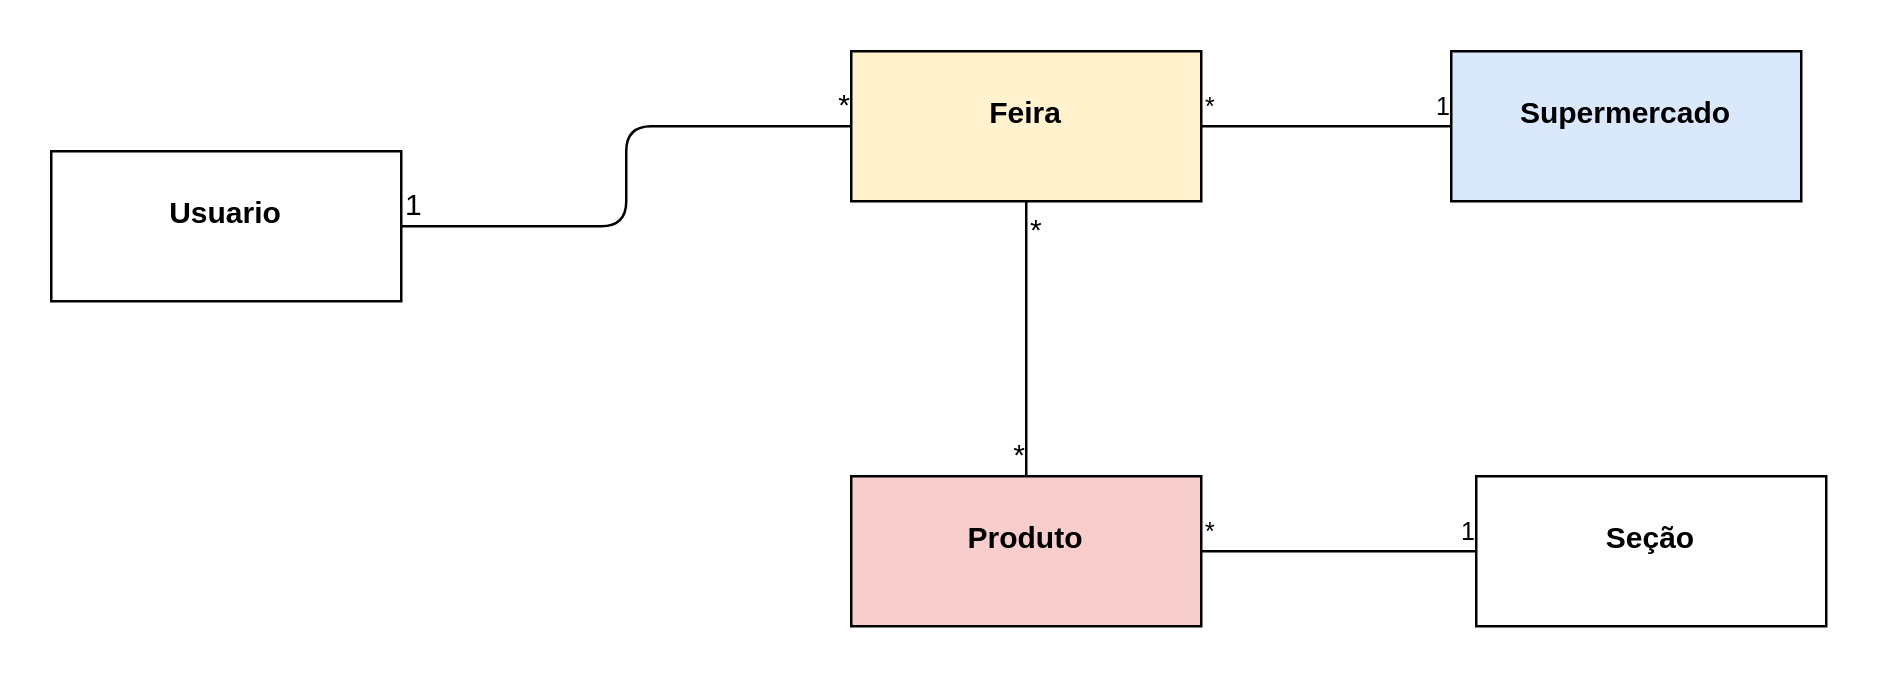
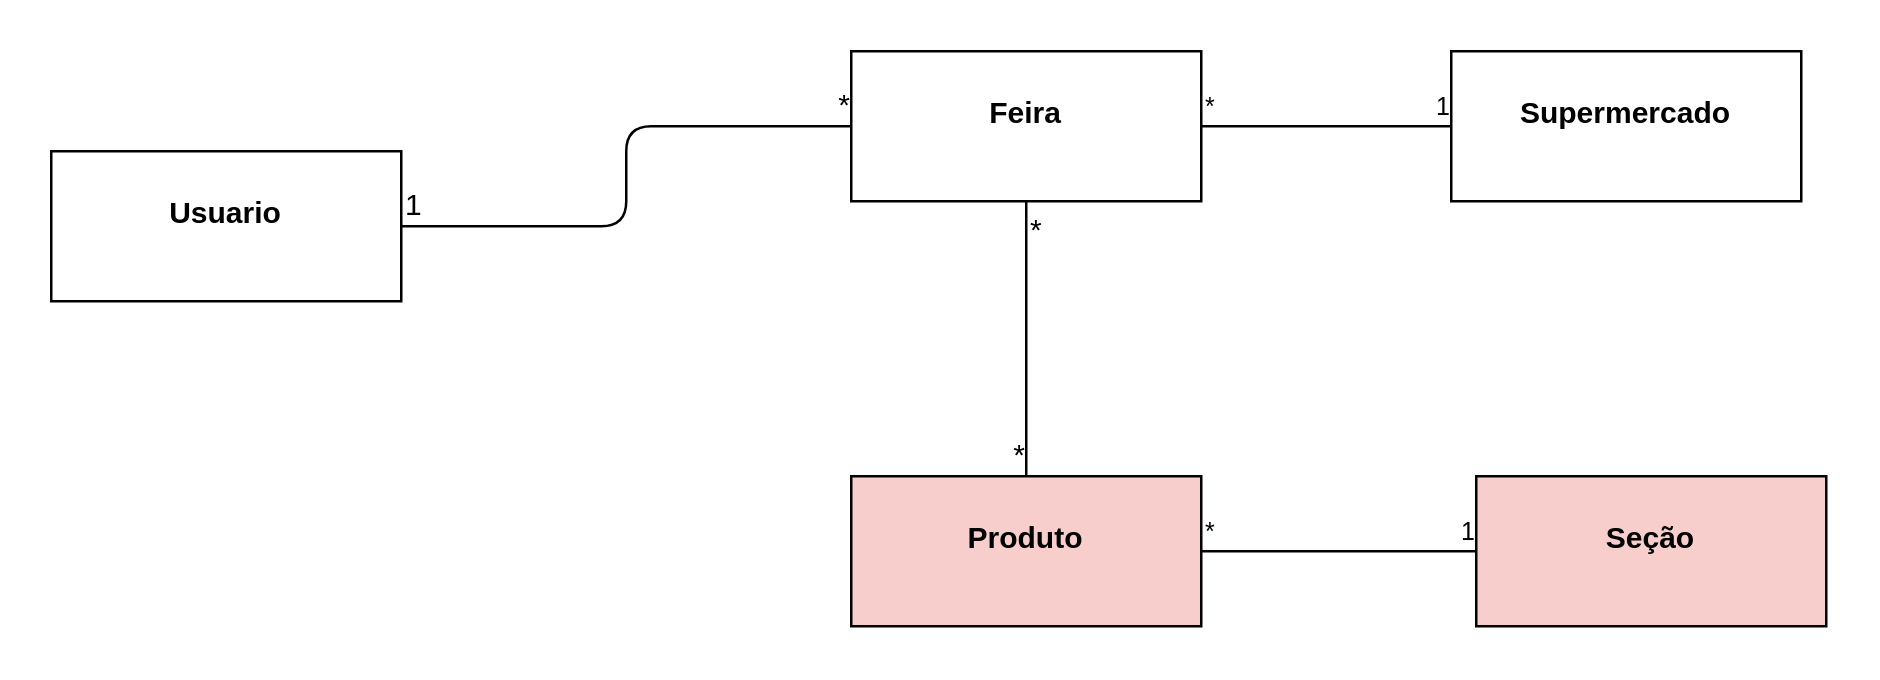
  <mxCell id="0" />
  <mxCell id="1" parent="0" />
  <mxCell id="2" style="edgeStyle=orthogonalEdgeStyle;rounded=0;orthogonalLoop=1;jettySize=auto;html=1;entryX=0;entryY=0.5;entryDx=0;entryDy=0;strokeColor=none;startFill=1;shadow=0;" edge="1" parent="1" source="3" target="5"><mxGeometry relative="1" as="geometry" /></mxCell>
  <mxCell id="3" value="&lt;p style=&quot;margin: 0px ; margin-top: 4px ; text-align: center&quot;&gt;&lt;br&gt;&lt;b&gt;Usuario&lt;/b&gt;&lt;/p&gt;&lt;p style=&quot;margin: 0px ; margin-top: 4px ; text-align: center&quot;&gt;&lt;b&gt;&lt;br&gt;&lt;/b&gt;&lt;/p&gt;" style="verticalAlign=top;align=left;overflow=fill;fontSize=12;fontFamily=Helvetica;html=1;" vertex="1" parent="1"><mxGeometry x="20" y="60" width="140" height="60" as="geometry" /></mxCell>
  <mxCell id="4" value="&lt;p style=&quot;margin: 0px ; margin-top: 4px ; text-align: center&quot;&gt;&lt;br&gt;&lt;b&gt;Produto&lt;/b&gt;&lt;/p&gt;" style="verticalAlign=top;align=left;overflow=fill;fontSize=12;fontFamily=Helvetica;html=1;fillColor=#f8cecc;" vertex="1" parent="1"><mxGeometry x="340" y="190" width="140" height="60" as="geometry" /></mxCell>
- <mxCell id="5" value="&lt;p style=&quot;margin: 0px ; margin-top: 4px ; text-align: center&quot;&gt;&lt;br&gt;&lt;b&gt;Feira&lt;/b&gt;&lt;/p&gt;" style="verticalAlign=top;align=left;overflow=fill;fontSize=12;fontFamily=Helvetica;html=1;fillColor=#fff2cc;" vertex="1" parent="1"><mxGeometry x="340" y="20" width="140" height="60" as="geometry" /></mxCell>
+ <mxCell id="5" value="&lt;p style=&quot;margin: 0px ; margin-top: 4px ; text-align: center&quot;&gt;&lt;br&gt;&lt;b&gt;Feira&lt;/b&gt;&lt;/p&gt;" style="verticalAlign=top;align=left;overflow=fill;fontSize=12;fontFamily=Helvetica;html=1;" vertex="1" parent="1"><mxGeometry x="340" y="20" width="140" height="60" as="geometry" /></mxCell>
  <mxCell id="6" value="" style="endArrow=none;html=1;edgeStyle=orthogonalEdgeStyle;shadow=0;strokeColor=#000000;entryX=0;entryY=0.5;entryDx=0;entryDy=0;" edge="1" parent="1" source="3" target="5"><mxGeometry relative="1" as="geometry"><mxPoint x="160" y="50" as="sourcePoint" /><mxPoint x="320" y="50" as="targetPoint" /></mxGeometry></mxCell>
  <mxCell id="7" value="1" style="resizable=0;html=1;align=left;verticalAlign=bottom;labelBackgroundColor=#ffffff;fontSize=12;" connectable="0" vertex="1" parent="6"><mxGeometry x="-1" relative="1" as="geometry" /></mxCell>
  <mxCell id="8" value="*&lt;br style=&quot;font-size: 12px;&quot;&gt;" style="resizable=0;html=1;align=right;verticalAlign=bottom;labelBackgroundColor=#ffffff;fontSize=12;" connectable="0" vertex="1" parent="6"><mxGeometry x="1" relative="1" as="geometry" /></mxCell>
  <mxCell id="9" value="" style="endArrow=none;html=1;edgeStyle=orthogonalEdgeStyle;shadow=0;strokeColor=#000000;fontSize=12;exitX=0.5;exitY=1;exitDx=0;exitDy=0;" edge="1" parent="1" source="5"><mxGeometry relative="1" as="geometry"><mxPoint x="410" y="100" as="sourcePoint" /><mxPoint x="410" y="190" as="targetPoint" /></mxGeometry></mxCell>
  <mxCell id="10" value="*" style="resizable=0;html=1;align=left;verticalAlign=bottom;labelBackgroundColor=#ffffff;fontSize=12;" connectable="0" vertex="1" parent="9"><mxGeometry x="-1" relative="1" as="geometry"><mxPoint y="20" as="offset" /></mxGeometry></mxCell>
  <mxCell id="11" value="*" style="resizable=0;html=1;align=right;verticalAlign=bottom;labelBackgroundColor=#ffffff;fontSize=12;" connectable="0" vertex="1" parent="9"><mxGeometry x="1" relative="1" as="geometry" /></mxCell>
- <mxCell id="12" value="&lt;p style=&quot;margin: 0px ; margin-top: 4px ; text-align: center&quot;&gt;&lt;br&gt;&lt;b&gt;Seção&lt;/b&gt;&lt;/p&gt;" style="verticalAlign=top;align=left;overflow=fill;fontSize=12;fontFamily=Helvetica;html=1;" vertex="1" parent="1"><mxGeometry x="590" y="190" width="140" height="60" as="geometry" /></mxCell>
+ <mxCell id="12" value="&lt;p style=&quot;margin: 0px ; margin-top: 4px ; text-align: center&quot;&gt;&lt;br&gt;&lt;b&gt;Seção&lt;/b&gt;&lt;/p&gt;" style="verticalAlign=top;align=left;overflow=fill;fontSize=12;fontFamily=Helvetica;html=1;fillColor=#f8cecc;" vertex="1" parent="1"><mxGeometry x="590" y="190" width="140" height="60" as="geometry" /></mxCell>
  <mxCell id="13" value="" style="endArrow=none;html=1;edgeStyle=orthogonalEdgeStyle;shadow=0;strokeColor=#000000;fontSize=12;" edge="1" parent="1" source="4"><mxGeometry relative="1" as="geometry"><mxPoint x="480" y="220" as="sourcePoint" /><mxPoint x="590" y="220" as="targetPoint" /></mxGeometry></mxCell>
  <mxCell id="14" value="*" style="resizable=0;html=1;align=left;verticalAlign=bottom;labelBackgroundColor=#ffffff;fontSize=10;" connectable="0" vertex="1" parent="13"><mxGeometry x="-1" relative="1" as="geometry" /></mxCell>
  <mxCell id="15" value="1" style="resizable=0;html=1;align=right;verticalAlign=bottom;labelBackgroundColor=#ffffff;fontSize=10;" connectable="0" vertex="1" parent="13"><mxGeometry x="1" relative="1" as="geometry" /></mxCell>
- <mxCell id="16" value="&lt;p style=&quot;margin: 0px ; margin-top: 4px ; text-align: center&quot;&gt;&lt;br&gt;&lt;b&gt;Supermercado&lt;/b&gt;&lt;/p&gt;" style="verticalAlign=top;align=left;overflow=fill;fontSize=12;fontFamily=Helvetica;html=1;fillColor=#dae8fc;" vertex="1" parent="1"><mxGeometry x="580" y="20" width="140" height="60" as="geometry" /></mxCell>
+ <mxCell id="16" value="&lt;p style=&quot;margin: 0px ; margin-top: 4px ; text-align: center&quot;&gt;&lt;br&gt;&lt;b&gt;Supermercado&lt;/b&gt;&lt;/p&gt;" style="verticalAlign=top;align=left;overflow=fill;fontSize=12;fontFamily=Helvetica;html=1;" vertex="1" parent="1"><mxGeometry x="580" y="20" width="140" height="60" as="geometry" /></mxCell>
  <mxCell id="17" value="" style="endArrow=none;html=1;edgeStyle=orthogonalEdgeStyle;shadow=0;strokeColor=#000000;fontSize=12;" edge="1" parent="1"><mxGeometry relative="1" as="geometry"><mxPoint x="480" y="50" as="sourcePoint" /><mxPoint x="580" y="50" as="targetPoint" /></mxGeometry></mxCell>
  <mxCell id="18" value="*" style="resizable=0;html=1;align=left;verticalAlign=bottom;labelBackgroundColor=#ffffff;fontSize=10;" connectable="0" vertex="1" parent="17"><mxGeometry x="-1" relative="1" as="geometry" /></mxCell>
  <mxCell id="19" value="1" style="resizable=0;html=1;align=right;verticalAlign=bottom;labelBackgroundColor=#ffffff;fontSize=10;" connectable="0" vertex="1" parent="17"><mxGeometry x="1" relative="1" as="geometry" /></mxCell>
